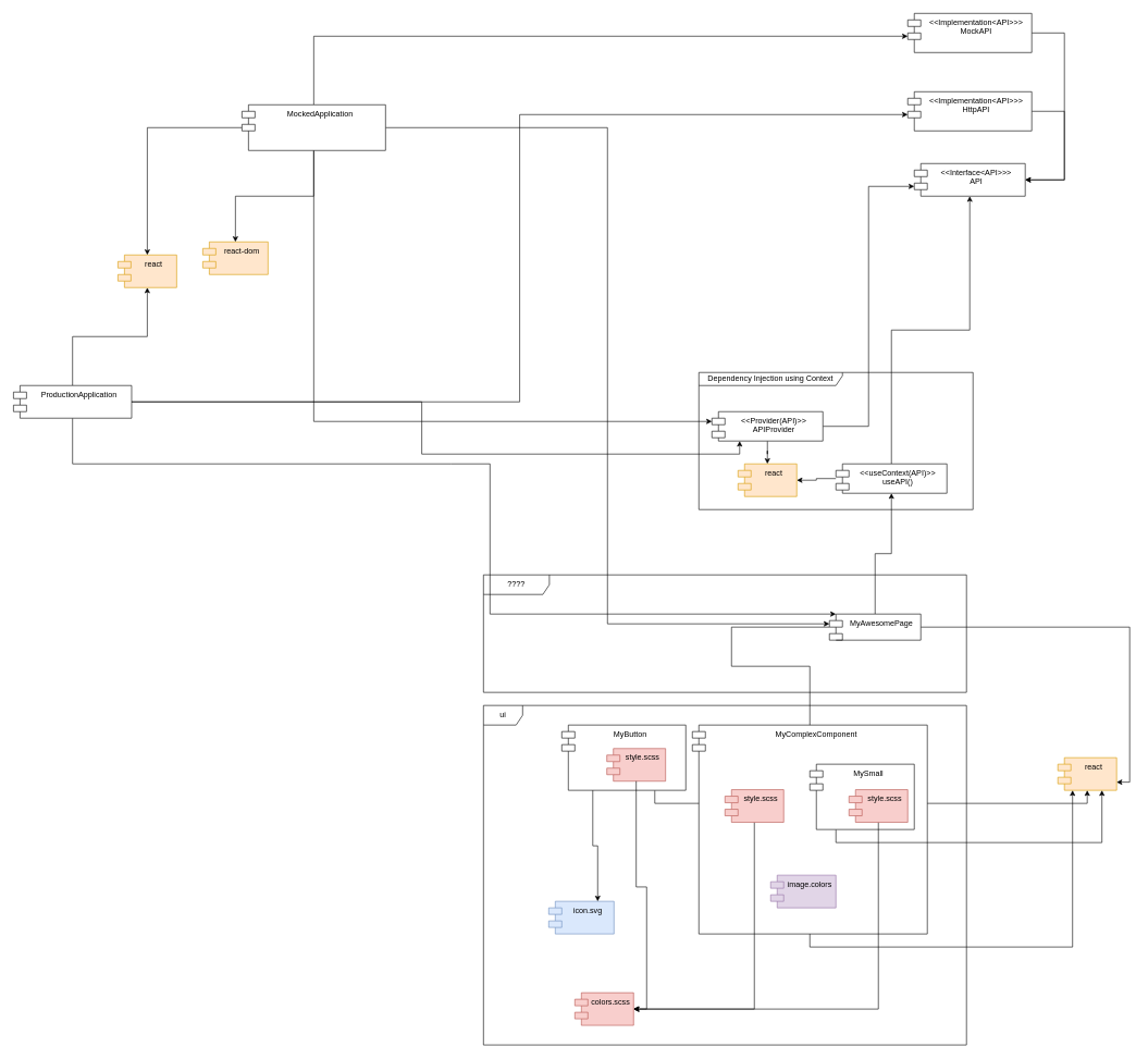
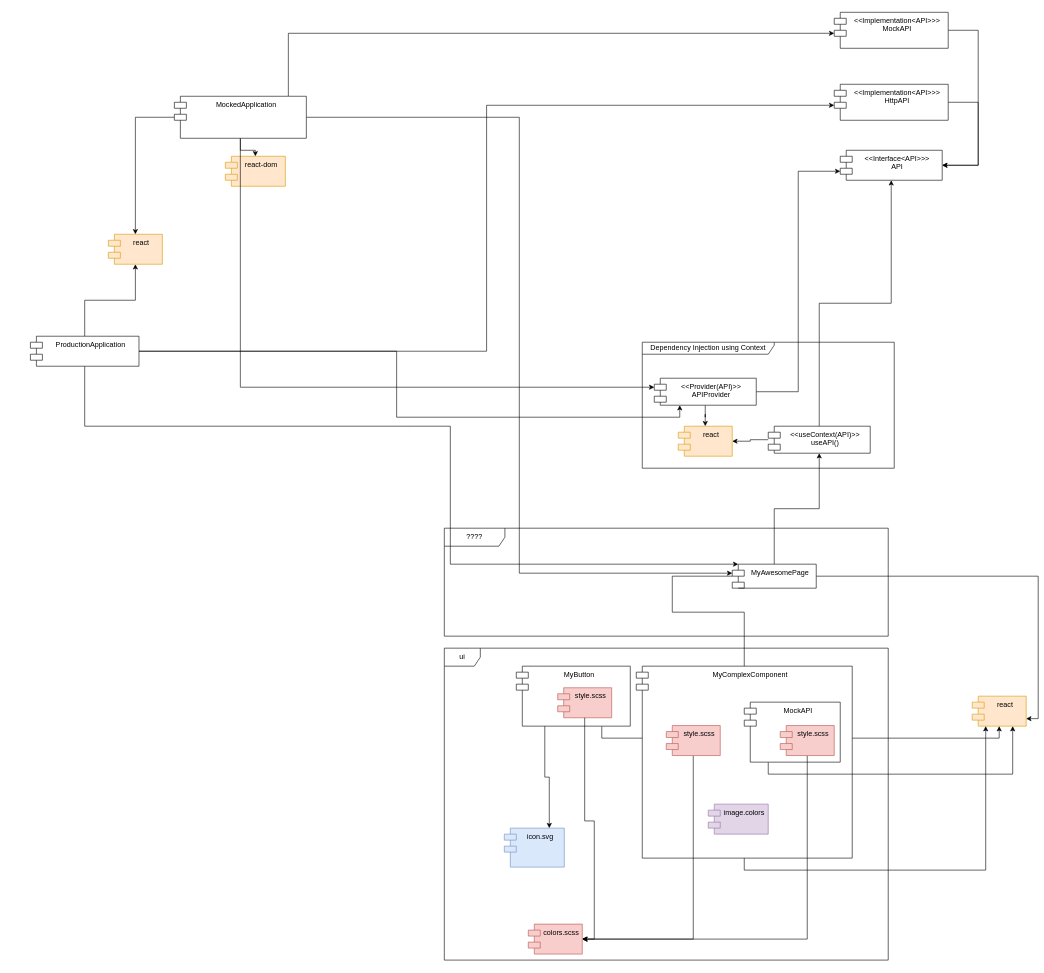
  <mxCell id="0" />
  <mxCell id="1" parent="0" />
  <mxCell id="2" value="ui" style="shape=umlFrame;whiteSpace=wrap;html=1;" vertex="1" parent="1"><mxGeometry x="740" y="1080" width="740" height="520" as="geometry" /></mxCell>
  <mxCell id="3" value="react" style="shape=module;align=left;spacingLeft=20;align=center;verticalAlign=top;fillColor=#ffe6cc;strokeColor=#d79b00;" vertex="1" parent="1"><mxGeometry x="1620" y="1160" width="90" height="50" as="geometry" /></mxCell>
  <mxCell id="4" style="edgeStyle=orthogonalEdgeStyle;rounded=0;orthogonalLoop=1;jettySize=auto;html=1;exitX=0.75;exitY=1;exitDx=0;exitDy=0;entryX=0.5;entryY=1;entryDx=0;entryDy=0;" edge="1" parent="1" source="8" target="3"><mxGeometry relative="1" as="geometry" /></mxCell>
- <mxCell id="5" value="icon.svg" style="shape=module;align=left;spacingLeft=20;align=center;verticalAlign=top;fillColor=#dae8fc;strokeColor=#6c8ebf;" vertex="1" parent="1"><mxGeometry x="840" y="1380" width="100" height="50" as="geometry" /></mxCell>
- <mxCell id="6" value="colors.scss" style="shape=module;align=left;spacingLeft=20;align=center;verticalAlign=top;fillColor=#f8cecc;strokeColor=#b85450;" vertex="1" parent="1"><mxGeometry x="880" y="1520" width="90" height="50" as="geometry" /></mxCell>
+ <mxCell id="5" value="icon.svg" style="shape=module;align=left;spacingLeft=20;align=center;verticalAlign=top;fillColor=#dae8fc;strokeColor=#6c8ebf;" vertex="1" parent="1"><mxGeometry x="840" y="1380" width="100" height="65" as="geometry" /></mxCell>
+ <mxCell id="6" value="colors.scss" style="shape=module;align=left;spacingLeft=20;align=center;verticalAlign=top;fillColor=#f8cecc;strokeColor=#b85450;" vertex="1" parent="1"><mxGeometry x="880" y="1540" width="90" height="50" as="geometry" /></mxCell>
  <mxCell id="7" value="" style="group" vertex="1" connectable="0" parent="1"><mxGeometry x="860" y="1110" width="190" height="100" as="geometry" /></mxCell>
  <mxCell id="8" value="MyButton" style="shape=module;align=left;spacingLeft=20;align=center;verticalAlign=top;" vertex="1" parent="7"><mxGeometry width="190" height="100" as="geometry" /></mxCell>
  <mxCell id="9" value="style.scss" style="shape=module;align=left;spacingLeft=20;align=center;verticalAlign=top;fillColor=#f8cecc;strokeColor=#b85450;" vertex="1" parent="7"><mxGeometry x="69" y="36" width="90" height="50" as="geometry" /></mxCell>
  <mxCell id="10" style="edgeStyle=orthogonalEdgeStyle;rounded=0;orthogonalLoop=1;jettySize=auto;html=1;exitX=0.5;exitY=1;exitDx=0;exitDy=0;entryX=1;entryY=0.5;entryDx=0;entryDy=0;" edge="1" parent="1" source="9" target="6"><mxGeometry x="319" y="510" as="geometry" /></mxCell>
  <mxCell id="11" style="edgeStyle=orthogonalEdgeStyle;rounded=0;orthogonalLoop=1;jettySize=auto;html=1;exitX=0.25;exitY=1;exitDx=0;exitDy=0;entryX=0.75;entryY=0;entryDx=0;entryDy=0;" edge="1" parent="1" source="8" target="5"><mxGeometry relative="1" as="geometry" /></mxCell>
  <mxCell id="12" style="edgeStyle=orthogonalEdgeStyle;rounded=0;orthogonalLoop=1;jettySize=auto;html=1;exitX=0.5;exitY=1;exitDx=0;exitDy=0;entryX=0.25;entryY=1;entryDx=0;entryDy=0;" edge="1" parent="1" source="13" target="3"><mxGeometry relative="1" as="geometry" /></mxCell>
  <mxCell id="13" value="MyComplexComponent" style="shape=module;align=left;spacingLeft=20;align=center;verticalAlign=top;" vertex="1" parent="1"><mxGeometry x="1060" y="1110" width="360" height="320" as="geometry" /></mxCell>
  <mxCell id="14" style="edgeStyle=orthogonalEdgeStyle;rounded=0;orthogonalLoop=1;jettySize=auto;html=1;exitX=0.25;exitY=1;exitDx=0;exitDy=0;entryX=0.75;entryY=1;entryDx=0;entryDy=0;" edge="1" parent="1" source="15" target="3"><mxGeometry relative="1" as="geometry" /></mxCell>
- <mxCell id="15" value="MySmall" style="shape=module;align=left;spacingLeft=20;align=center;verticalAlign=top;" vertex="1" parent="1"><mxGeometry x="1240" y="1170" width="160" height="100" as="geometry" /></mxCell>
+ <mxCell id="15" value="MockAPI" style="shape=module;align=left;spacingLeft=20;align=center;verticalAlign=top;" vertex="1" parent="1"><mxGeometry x="1240" y="1170" width="160" height="100" as="geometry" /></mxCell>
  <mxCell id="16" style="edgeStyle=orthogonalEdgeStyle;rounded=0;orthogonalLoop=1;jettySize=auto;html=1;exitX=0.5;exitY=1;exitDx=0;exitDy=0;entryX=1;entryY=0.5;entryDx=0;entryDy=0;" edge="1" parent="1" source="17" target="6"><mxGeometry relative="1" as="geometry" /></mxCell>
  <mxCell id="17" value="style.scss" style="shape=module;align=left;spacingLeft=20;align=center;verticalAlign=top;fillColor=#f8cecc;strokeColor=#b85450;" vertex="1" parent="1"><mxGeometry x="1300" y="1209" width="90" height="50" as="geometry" /></mxCell>
  <mxCell id="18" style="edgeStyle=orthogonalEdgeStyle;rounded=0;orthogonalLoop=1;jettySize=auto;html=1;exitX=0.5;exitY=1;exitDx=0;exitDy=0;entryX=1;entryY=0.5;entryDx=0;entryDy=0;" edge="1" parent="1" source="19" target="6"><mxGeometry relative="1" as="geometry" /></mxCell>
  <mxCell id="19" value="style.scss" style="shape=module;align=left;spacingLeft=20;align=center;verticalAlign=top;fillColor=#f8cecc;strokeColor=#b85450;" vertex="1" parent="1"><mxGeometry x="1110" y="1209" width="90" height="50" as="geometry" /></mxCell>
  <mxCell id="20" value="????" style="shape=umlFrame;whiteSpace=wrap;html=1;width=101;height=30;" vertex="1" parent="1"><mxGeometry x="740" y="880" width="740" height="180" as="geometry" /></mxCell>
  <mxCell id="21" style="edgeStyle=orthogonalEdgeStyle;rounded=0;orthogonalLoop=1;jettySize=auto;html=1;endArrow=none;" edge="1" parent="1" source="24" target="13"><mxGeometry relative="1" as="geometry"><Array as="points"><mxPoint x="1120" y="1020" /><mxPoint x="1240" y="1020" /></Array></mxGeometry></mxCell>
  <mxCell id="22" style="edgeStyle=orthogonalEdgeStyle;rounded=0;orthogonalLoop=1;jettySize=auto;html=1;entryX=1;entryY=0.75;entryDx=0;entryDy=0;" edge="1" parent="1" source="24" target="3"><mxGeometry relative="1" as="geometry" /></mxCell>
  <mxCell id="23" style="edgeStyle=orthogonalEdgeStyle;rounded=0;orthogonalLoop=1;jettySize=auto;html=1;exitX=0.5;exitY=0;exitDx=0;exitDy=0;entryX=0.5;entryY=1;entryDx=0;entryDy=0;" edge="1" parent="1" source="24" target="28"><mxGeometry relative="1" as="geometry" /></mxCell>
- <mxCell id="24" value="MyAwesomePage" style="shape=module;align=left;spacingLeft=20;align=center;verticalAlign=top;" vertex="1" parent="1"><mxGeometry x="1270" y="940" width="140" height="40" as="geometry" /></mxCell>
+ <mxCell id="24" value="MyAwesomePage" style="shape=module;align=left;spacingLeft=20;align=center;verticalAlign=top;" vertex="1" parent="1"><mxGeometry x="1220" y="940" width="140" height="40" as="geometry" /></mxCell>
  <mxCell id="25" value="Dependency Injection using Context" style="shape=umlFrame;whiteSpace=wrap;html=1;width=220;height=20;" vertex="1" parent="1"><mxGeometry x="1070" y="570" width="420" height="210" as="geometry" /></mxCell>
  <mxCell id="26" style="edgeStyle=orthogonalEdgeStyle;rounded=0;orthogonalLoop=1;jettySize=auto;html=1;entryX=0.5;entryY=1;entryDx=0;entryDy=0;" edge="1" parent="1" source="28" target="29"><mxGeometry relative="1" as="geometry" /></mxCell>
  <mxCell id="27" style="edgeStyle=orthogonalEdgeStyle;rounded=0;orthogonalLoop=1;jettySize=auto;html=1;entryX=1;entryY=0.5;entryDx=0;entryDy=0;" edge="1" parent="1" source="28" target="51"><mxGeometry relative="1" as="geometry" /></mxCell>
  <mxCell id="28" value="&lt;&lt;useContext(API)&gt;&gt;&#10;useAPI()" style="shape=module;align=left;spacingLeft=20;align=center;verticalAlign=top;" vertex="1" parent="1"><mxGeometry x="1280" y="710" width="170" height="45" as="geometry" /></mxCell>
  <mxCell id="29" value="&lt;&lt;Interface&lt;API&gt;&gt;&gt;&#10;API" style="shape=module;align=left;spacingLeft=20;align=center;verticalAlign=top;" vertex="1" parent="1"><mxGeometry x="1400" y="250" width="170" height="50" as="geometry" /></mxCell>
  <mxCell id="30" style="edgeStyle=orthogonalEdgeStyle;rounded=0;orthogonalLoop=1;jettySize=auto;html=1;entryX=1;entryY=0.5;entryDx=0;entryDy=0;exitX=1;exitY=0.5;exitDx=0;exitDy=0;" edge="1" parent="1" source="31" target="29"><mxGeometry relative="1" as="geometry"><Array as="points"><mxPoint x="1630" y="170" /><mxPoint x="1630" y="275" /></Array></mxGeometry></mxCell>
  <mxCell id="31" value="&lt;&lt;Implementation&lt;API&gt;&gt;&gt;&#10;HttpAPI" style="shape=module;align=left;spacingLeft=20;align=center;verticalAlign=top;" vertex="1" parent="1"><mxGeometry x="1390" y="140" width="190" height="60" as="geometry" /></mxCell>
  <mxCell id="32" style="edgeStyle=orthogonalEdgeStyle;rounded=0;orthogonalLoop=1;jettySize=auto;html=1;entryX=1;entryY=0.5;entryDx=0;entryDy=0;exitX=1;exitY=0.5;exitDx=0;exitDy=0;" edge="1" parent="1" source="33" target="29"><mxGeometry relative="1" as="geometry"><Array as="points"><mxPoint x="1630" y="50" /><mxPoint x="1630" y="275" /></Array></mxGeometry></mxCell>
  <mxCell id="33" value="&lt;&lt;Implementation&lt;API&gt;&gt;&gt;&#10;MockAPI" style="shape=module;align=left;spacingLeft=20;align=center;verticalAlign=top;" vertex="1" parent="1"><mxGeometry x="1390" y="20" width="190" height="60" as="geometry" /></mxCell>
  <mxCell id="34" style="edgeStyle=orthogonalEdgeStyle;rounded=0;orthogonalLoop=1;jettySize=auto;html=1;entryX=0;entryY=0;entryDx=0;entryDy=35;entryPerimeter=0;" edge="1" parent="1" source="36" target="29"><mxGeometry relative="1" as="geometry" /></mxCell>
  <mxCell id="35" style="edgeStyle=orthogonalEdgeStyle;rounded=0;orthogonalLoop=1;jettySize=auto;html=1;" edge="1" parent="1" source="36" target="51"><mxGeometry relative="1" as="geometry" /></mxCell>
  <mxCell id="36" value="&lt;&lt;Provider(API)&gt;&gt;&#10;APIProvider" style="shape=module;align=left;spacingLeft=20;align=center;verticalAlign=top;" vertex="1" parent="1"><mxGeometry x="1090" y="630" width="170" height="45" as="geometry" /></mxCell>
  <mxCell id="37" style="edgeStyle=orthogonalEdgeStyle;rounded=0;orthogonalLoop=1;jettySize=auto;html=1;entryX=0.25;entryY=1;entryDx=0;entryDy=0;" edge="1" parent="1" source="41" target="36"><mxGeometry relative="1" as="geometry" /></mxCell>
  <mxCell id="38" style="edgeStyle=orthogonalEdgeStyle;rounded=0;orthogonalLoop=1;jettySize=auto;html=1;entryX=0;entryY=0;entryDx=10;entryDy=0;entryPerimeter=0;exitX=0.5;exitY=1;exitDx=0;exitDy=0;" edge="1" parent="1" source="41" target="24"><mxGeometry relative="1" as="geometry"><Array as="points"><mxPoint x="690" y="710" /><mxPoint x="750" y="710" /><mxPoint x="750" y="930" /></Array></mxGeometry></mxCell>
  <mxCell id="39" style="edgeStyle=orthogonalEdgeStyle;rounded=0;orthogonalLoop=1;jettySize=auto;html=1;entryX=0.5;entryY=1;entryDx=0;entryDy=0;" edge="1" parent="1" source="41" target="43"><mxGeometry relative="1" as="geometry" /></mxCell>
  <mxCell id="40" style="edgeStyle=orthogonalEdgeStyle;rounded=0;orthogonalLoop=1;jettySize=auto;html=1;entryX=0;entryY=0;entryDx=0;entryDy=35;entryPerimeter=0;" edge="1" parent="1" source="41" target="31"><mxGeometry relative="1" as="geometry" /></mxCell>
- <mxCell id="41" value="ProductionApplication" style="shape=module;align=left;spacingLeft=20;align=center;verticalAlign=top;" vertex="1" parent="1"><mxGeometry x="20" y="590" width="181" height="50" as="geometry" /></mxCell>
- <mxCell id="42" value="react-dom" style="shape=module;align=left;spacingLeft=20;align=center;verticalAlign=top;fillColor=#ffe6cc;strokeColor=#d79b00;" vertex="1" parent="1"><mxGeometry x="310" y="370" width="100" height="50" as="geometry" /></mxCell>
+ <mxCell id="41" value="ProductionApplication" style="shape=module;align=left;spacingLeft=20;align=center;verticalAlign=top;" vertex="1" parent="1"><mxGeometry x="50" y="560" width="181" height="50" as="geometry" /></mxCell>
+ <mxCell id="42" value="react-dom" style="shape=module;align=left;spacingLeft=20;align=center;verticalAlign=top;fillColor=#ffe6cc;strokeColor=#d79b00;" vertex="1" parent="1"><mxGeometry x="375" y="260" width="100" height="50" as="geometry" /></mxCell>
  <mxCell id="43" value="react" style="shape=module;align=left;spacingLeft=20;align=center;verticalAlign=top;fillColor=#ffe6cc;strokeColor=#d79b00;" vertex="1" parent="1"><mxGeometry x="180" y="390" width="90" height="50" as="geometry" /></mxCell>
  <mxCell id="44" style="edgeStyle=orthogonalEdgeStyle;rounded=0;orthogonalLoop=1;jettySize=auto;html=1;entryX=0.5;entryY=0;entryDx=0;entryDy=0;" edge="1" parent="1" source="49" target="43"><mxGeometry relative="1" as="geometry" /></mxCell>
  <mxCell id="45" style="edgeStyle=orthogonalEdgeStyle;rounded=0;orthogonalLoop=1;jettySize=auto;html=1;exitX=0.5;exitY=1;exitDx=0;exitDy=0;entryX=0;entryY=0;entryDx=0;entryDy=15;entryPerimeter=0;" edge="1" parent="1" source="49" target="36"><mxGeometry relative="1" as="geometry" /></mxCell>
  <mxCell id="46" style="edgeStyle=orthogonalEdgeStyle;rounded=0;orthogonalLoop=1;jettySize=auto;html=1;entryX=0;entryY=0;entryDx=0;entryDy=15;entryPerimeter=0;" edge="1" parent="1" source="49" target="24"><mxGeometry relative="1" as="geometry" /></mxCell>
  <mxCell id="47" style="edgeStyle=orthogonalEdgeStyle;rounded=0;orthogonalLoop=1;jettySize=auto;html=1;entryX=0.5;entryY=0;entryDx=0;entryDy=0;" edge="1" parent="1" source="49" target="42"><mxGeometry relative="1" as="geometry" /></mxCell>
  <mxCell id="48" style="edgeStyle=orthogonalEdgeStyle;rounded=0;orthogonalLoop=1;jettySize=auto;html=1;entryX=0;entryY=0;entryDx=0;entryDy=35;entryPerimeter=0;" edge="1" parent="1" source="49" target="33"><mxGeometry relative="1" as="geometry"><Array as="points"><mxPoint x="480" y="55" /></Array></mxGeometry></mxCell>
- <mxCell id="49" value="MockedApplication" style="shape=module;align=left;spacingLeft=20;align=center;verticalAlign=top;" vertex="1" parent="1"><mxGeometry x="370" y="160" width="220" height="70" as="geometry" /></mxCell>
+ <mxCell id="49" value="MockedApplication" style="shape=module;align=left;spacingLeft=20;align=center;verticalAlign=top;" vertex="1" parent="1"><mxGeometry x="290" y="160" width="220" height="70" as="geometry" /></mxCell>
  <mxCell id="50" value="image.colors" style="shape=module;align=left;spacingLeft=20;align=center;verticalAlign=top;fillColor=#e1d5e7;strokeColor=#9673a6;" vertex="1" parent="1"><mxGeometry x="1180" y="1340" width="100" height="50" as="geometry" /></mxCell>
  <mxCell id="51" value="react" style="shape=module;align=left;spacingLeft=20;align=center;verticalAlign=top;fillColor=#ffe6cc;strokeColor=#d79b00;" vertex="1" parent="1"><mxGeometry x="1130" y="710" width="90" height="50" as="geometry" /></mxCell>
